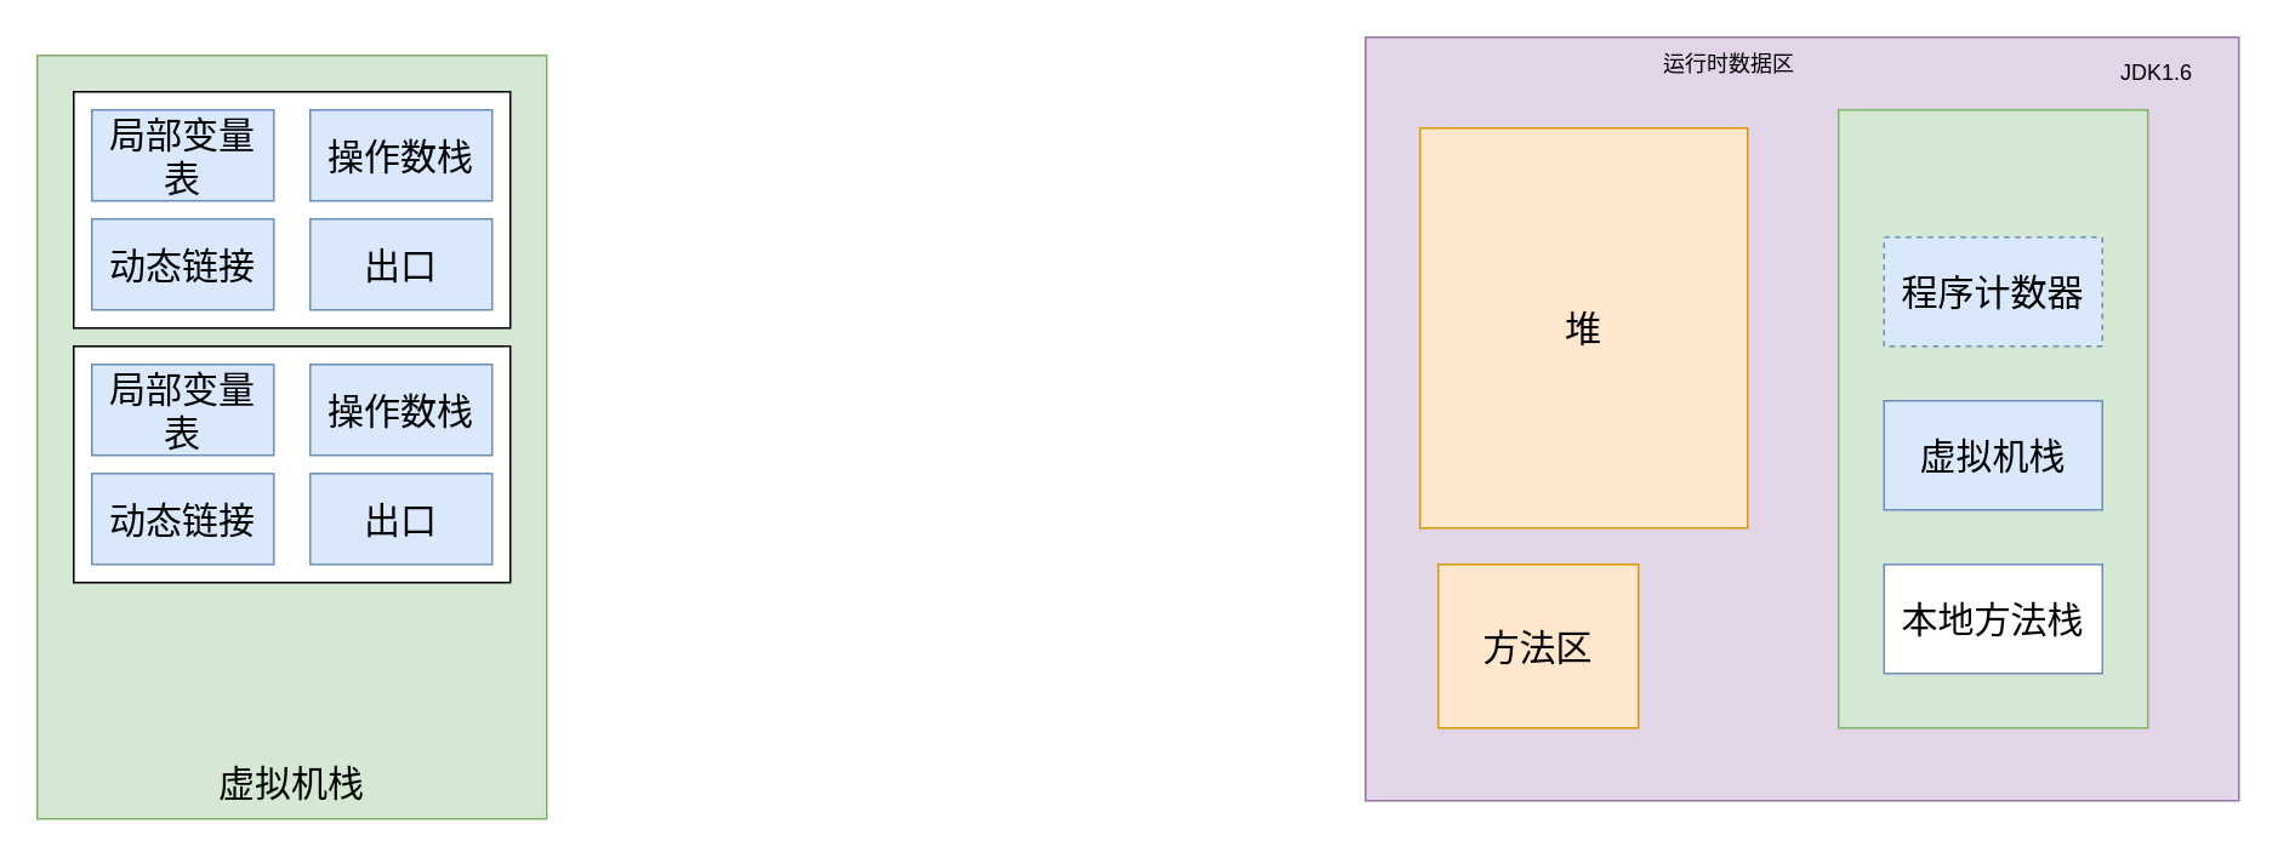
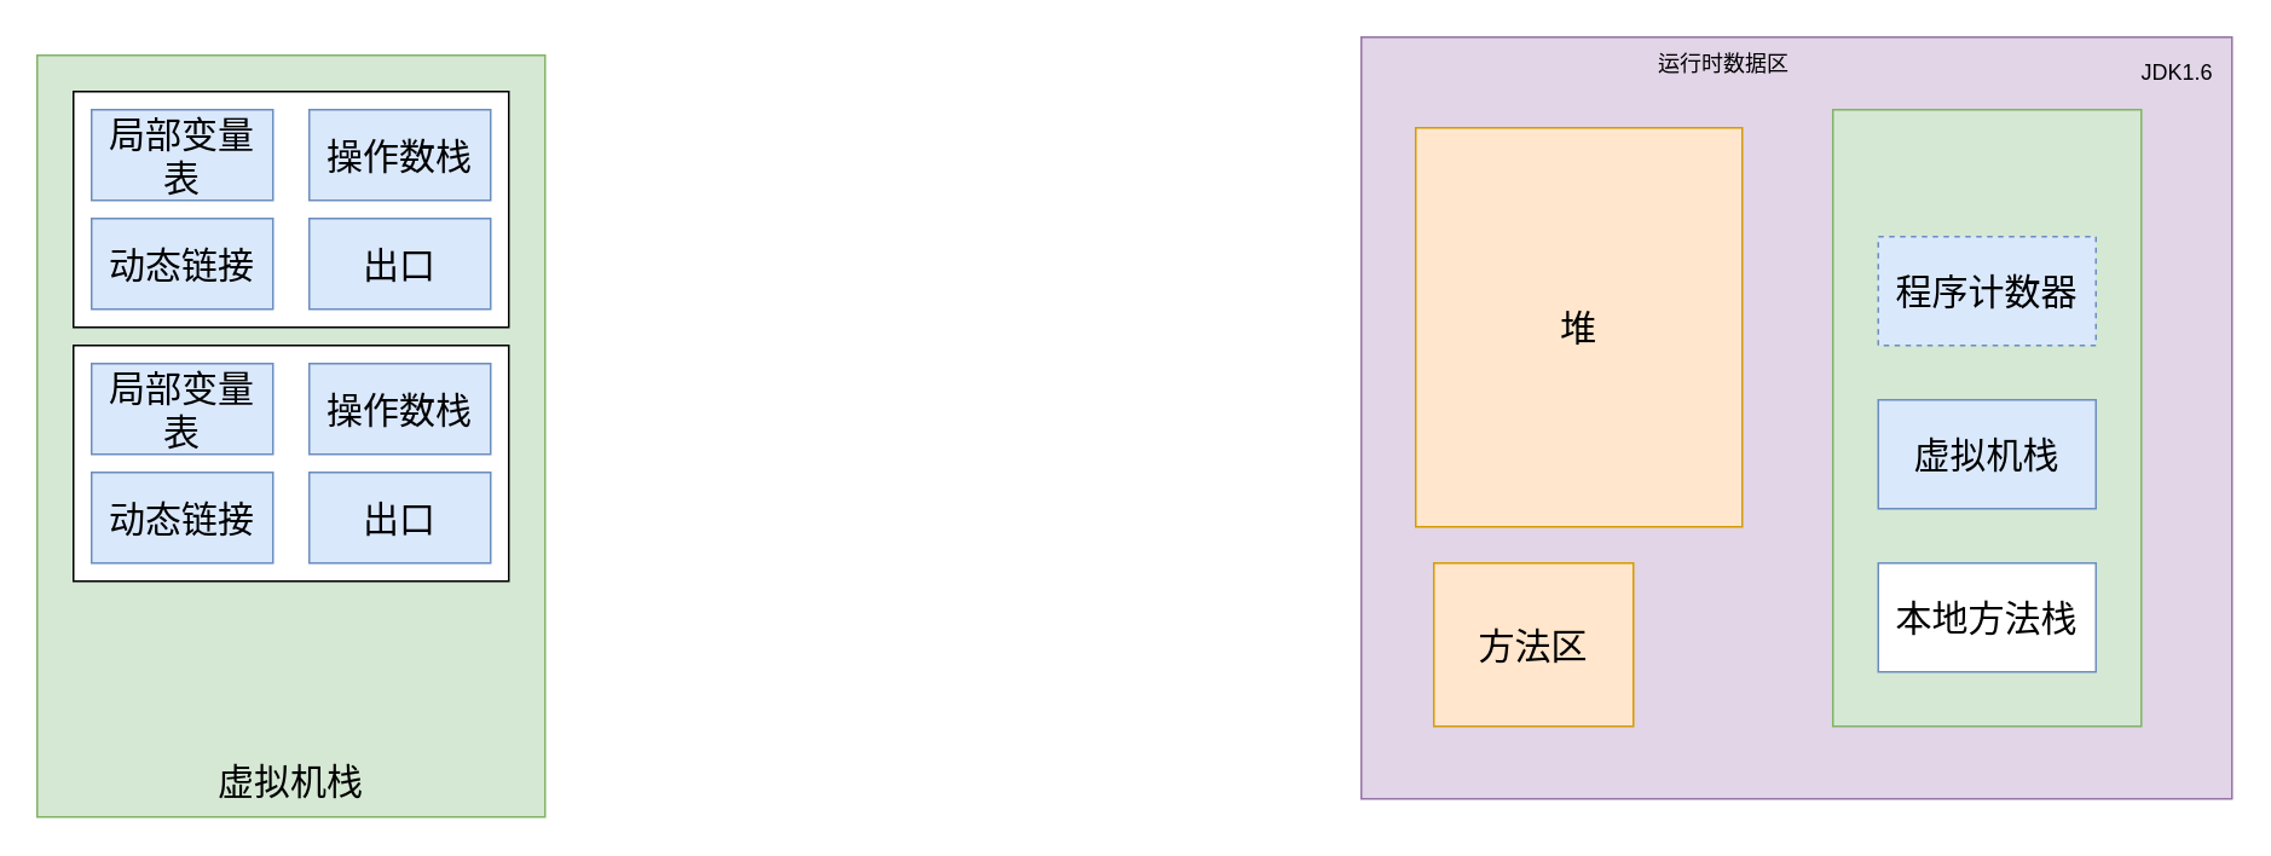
  <mxCell id="0" />
  <mxCell id="1" parent="0" />
  <mxCell id="2" value="" style="rounded=0;whiteSpace=wrap;html=1;fillColor=#e1d5e7;strokeColor=#9673a6;fontSize=20;" vertex="1" parent="1"><mxGeometry x="750" y="20" width="480" height="420" as="geometry" /></mxCell>
  <mxCell id="3" value="堆" style="rounded=0;whiteSpace=wrap;html=1;fillColor=#ffe6cc;strokeColor=#d79b00;fontSize=20;" vertex="1" parent="1"><mxGeometry x="780" y="70" width="180" height="220" as="geometry" /></mxCell>
  <mxCell id="4" value="方法区" style="rounded=0;whiteSpace=wrap;html=1;fillColor=#ffe6cc;strokeColor=#d79b00;fontSize=20;" vertex="1" parent="1"><mxGeometry x="790" y="310" width="110" height="90" as="geometry" /></mxCell>
  <mxCell id="5" value="" style="rounded=0;whiteSpace=wrap;html=1;fillColor=#d5e8d4;strokeColor=#82b366;" vertex="1" parent="1"><mxGeometry x="1010" y="60" width="170" height="340" as="geometry" /></mxCell>
  <mxCell id="6" value="程序计数器" style="rounded=0;whiteSpace=wrap;html=1;fillColor=#dae8fc;strokeColor=#6c8ebf;fontSize=20;dashed=1;" vertex="1" parent="1"><mxGeometry x="1035" y="130" width="120" height="60" as="geometry" /></mxCell>
  <mxCell id="7" value="虚拟机栈" style="rounded=0;whiteSpace=wrap;html=1;fillColor=#dae8fc;strokeColor=#6c8ebf;fontSize=20;" vertex="1" parent="1"><mxGeometry x="1035" y="220" width="120" height="60" as="geometry" /></mxCell>
  <mxCell id="8" value="本地方法栈" style="rounded=0;whiteSpace=wrap;html=1;fillColor=#ffffff;strokeColor=#6c8ebf;fontSize=20;" vertex="1" parent="1"><mxGeometry x="1035" y="310" width="120" height="60" as="geometry" /></mxCell>
- <mxCell id="9" value="JDK1.6" style="text;html=1;strokeColor=none;fillColor=none;align=center;verticalAlign=middle;whiteSpace=wrap;rounded=0;" vertex="1" parent="1"><mxGeometry x="1165" y="30" width="40" height="20" as="geometry" /></mxCell>
+ <mxCell id="9" value="JDK1.6" style="text;html=1;strokeColor=none;fillColor=none;align=center;verticalAlign=middle;whiteSpace=wrap;rounded=0;" vertex="1" parent="1"><mxGeometry x="1180" y="30" width="40" height="20" as="geometry" /></mxCell>
  <mxCell id="10" value="运行时数据区" style="text;html=1;strokeColor=none;fillColor=none;align=center;verticalAlign=middle;whiteSpace=wrap;rounded=0;" vertex="1" parent="1"><mxGeometry x="890" y="25" width="120" height="20" as="geometry" /></mxCell>
  <mxCell id="11" value="" style="rounded=0;whiteSpace=wrap;html=1;fillColor=#d5e8d4;strokeColor=#82b366;" vertex="1" parent="1"><mxGeometry x="20" y="30" width="280" height="420" as="geometry" /></mxCell>
  <mxCell id="12" value="" style="rounded=0;whiteSpace=wrap;html=1;fontSize=20;" vertex="1" parent="1"><mxGeometry x="40" y="50" width="240" height="130" as="geometry" /></mxCell>
  <mxCell id="13" value="局部变量表" style="rounded=0;whiteSpace=wrap;html=1;fillColor=#dae8fc;strokeColor=#6c8ebf;fontSize=20;" vertex="1" parent="1"><mxGeometry x="50" y="60" width="100" height="50" as="geometry" /></mxCell>
  <mxCell id="14" value="操作数栈" style="rounded=0;whiteSpace=wrap;html=1;fillColor=#dae8fc;strokeColor=#6c8ebf;fontSize=20;" vertex="1" parent="1"><mxGeometry x="170" y="60" width="100" height="50" as="geometry" /></mxCell>
  <mxCell id="15" value="动态链接" style="rounded=0;whiteSpace=wrap;html=1;fillColor=#dae8fc;strokeColor=#6c8ebf;fontSize=20;" vertex="1" parent="1"><mxGeometry x="50" y="120" width="100" height="50" as="geometry" /></mxCell>
  <mxCell id="16" value="出口" style="rounded=0;whiteSpace=wrap;html=1;fillColor=#dae8fc;strokeColor=#6c8ebf;fontSize=20;" vertex="1" parent="1"><mxGeometry x="170" y="120" width="100" height="50" as="geometry" /></mxCell>
  <mxCell id="17" value="" style="rounded=0;whiteSpace=wrap;html=1;fontSize=20;" vertex="1" parent="1"><mxGeometry x="40" y="190" width="240" height="130" as="geometry" /></mxCell>
  <mxCell id="18" value="局部变量表" style="rounded=0;whiteSpace=wrap;html=1;fillColor=#dae8fc;strokeColor=#6c8ebf;fontSize=20;" vertex="1" parent="1"><mxGeometry x="50" y="200" width="100" height="50" as="geometry" /></mxCell>
  <mxCell id="19" value="操作数栈" style="rounded=0;whiteSpace=wrap;html=1;fillColor=#dae8fc;strokeColor=#6c8ebf;fontSize=20;" vertex="1" parent="1"><mxGeometry x="170" y="200" width="100" height="50" as="geometry" /></mxCell>
  <mxCell id="20" value="动态链接" style="rounded=0;whiteSpace=wrap;html=1;fillColor=#dae8fc;strokeColor=#6c8ebf;fontSize=20;" vertex="1" parent="1"><mxGeometry x="50" y="260" width="100" height="50" as="geometry" /></mxCell>
  <mxCell id="21" value="出口" style="rounded=0;whiteSpace=wrap;html=1;fillColor=#dae8fc;strokeColor=#6c8ebf;fontSize=20;" vertex="1" parent="1"><mxGeometry x="170" y="260" width="100" height="50" as="geometry" /></mxCell>
  <mxCell id="22" value="虚拟机栈" style="text;html=1;strokeColor=none;fillColor=none;align=center;verticalAlign=middle;whiteSpace=wrap;rounded=0;fontSize=20;" vertex="1" parent="1"><mxGeometry x="105" y="420" width="110" height="20" as="geometry" /></mxCell>
